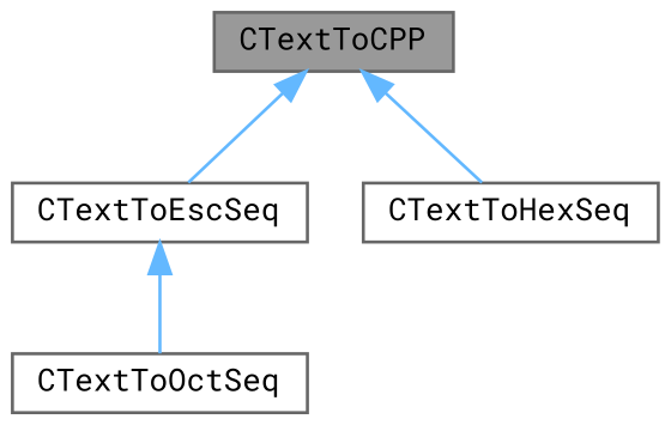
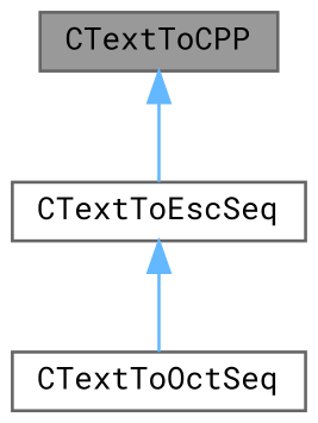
  digraph {
    fontname="Roboto Mono"
    node [color=gray40 fillcolor=white fontname="Roboto Mono" fontsize=10 shape=box style=filled]
    edge [color=steelblue1 dir=back fontname="Roboto Mono" fontsize=10 labelfontname=Helvetica labelfontsize=10 style=solid]
    n1 [fillcolor=grey60 fontcolor=black height=0.2 label=CTextToCPP width=0.4]
    n2 [height=0.2 label=CTextToEscSeq width=0.4]
-   n3 [height=0.2 label=CTextToHexSeq width=0.4]
    n4 [height=0.2 label=CTextToOctSeq width=0.4]
    n1 -> n2
-   n1 -> n3
    n2 -> n4
  }
